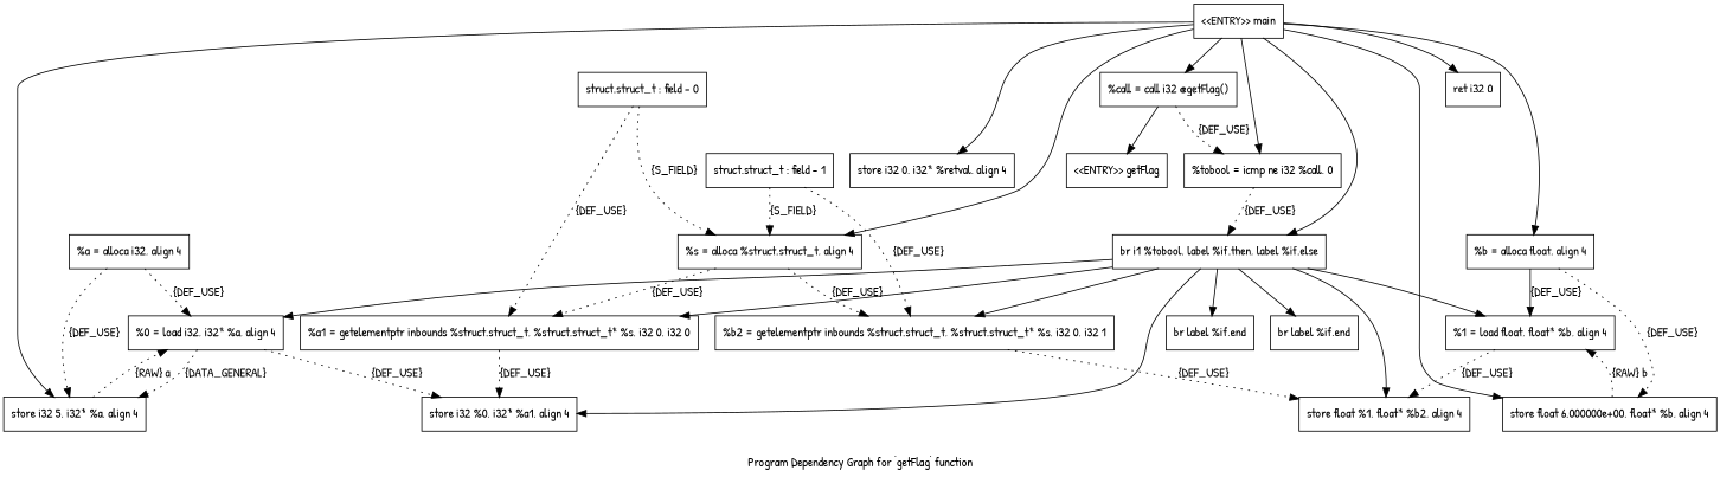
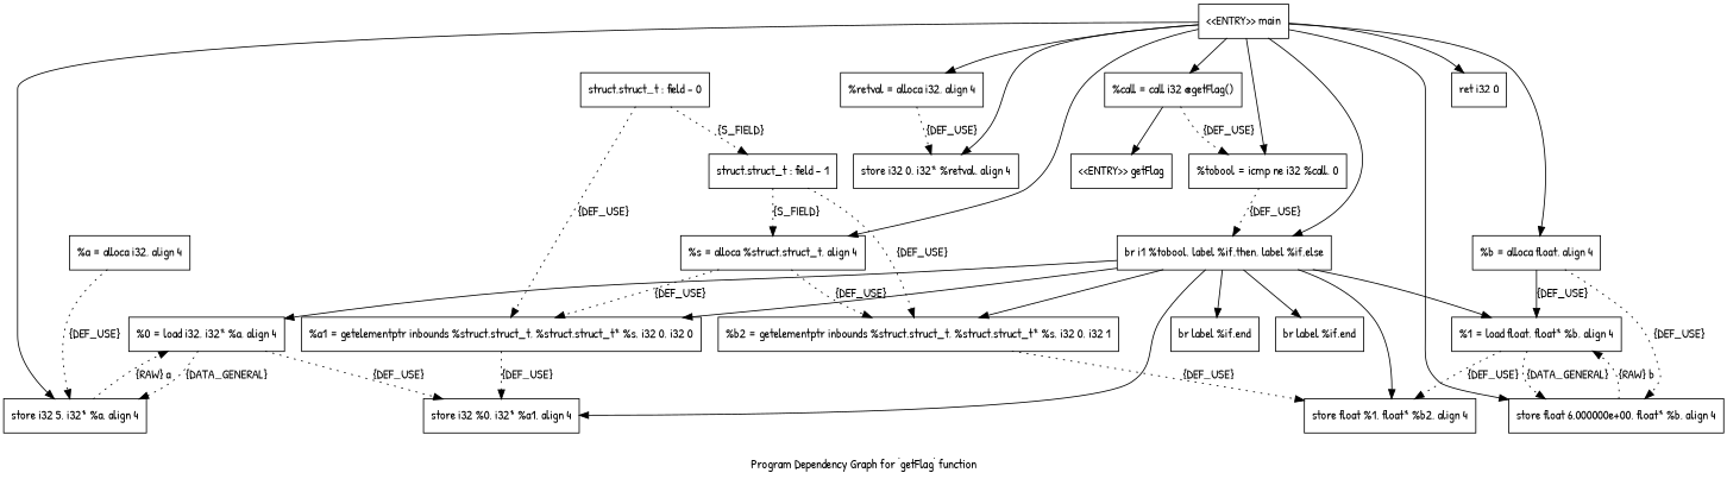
  digraph {
    fontname="Patrick Hand"
    label="Program Dependency Graph for 'getFlag' function"
    node [fontname="Patrick Hand" shape=record]
    edge [fontname="Patrick Hand" style=dotted]
    n1 [label="{\<\<ENTRY\>\> getFlag}"]
    n2 [label="{  %call = call i32 @getFlag()}"]
    n3 [label="{  %tobool = icmp ne i32 %call, 0}"]
    n4 [label="{  br i1 %tobool, label %if.then, label %if.else}"]
+   n5 [label="{  %retval = alloca i32, align 4}"]
    n6 [label="{  store i32 0, i32* %retval, align 4}"]
    n7 [label="{  %s = alloca %struct.struct_t, align 4}"]
    n8 [label="{  %a1 = getelementptr inbounds %struct.struct_t, %struct.struct_t* %s, i32 0, i32 0}"]
    n9 [label="{  %b2 = getelementptr inbounds %struct.struct_t, %struct.struct_t* %s, i32 0, i32 1}"]
    n10 [label="{  store i32 %0, i32* %a1, align 4}"]
    n11 [label="{  store float %1, float* %b2, align 4}"]
    n12 [label="{struct.struct_t : field - 0}"]
    n13 [label="{struct.struct_t : field - 1}"]
    n14 [label="{  %a = alloca i32, align 4}"]
    n15 [label="{  store i32 5, i32* %a, align 4}"]
    n16 [label="{  %0 = load i32, i32* %a, align 4}"]
    n17 [label="{  %b = alloca float, align 4}"]
    n18 [label="{  store float 6.000000e+00, float* %b, align 4}"]
    n19 [label="{  %1 = load float, float* %b, align 4}"]
    n20 [label="{  br label %if.end}"]
    n21 [label="{  br label %if.end}"]
    n22 [label="{\<\<ENTRY\>\> main}"]
    n23 [label="{  ret i32 0}"]
    n2 -> n1 [style=""]
    n2 -> n3 [label="{DEF_USE}"]
    n3 -> n4 [label="{DEF_USE}"]
    n4 -> n8 [style=""]
    n4 -> n9 [style=""]
    n4 -> n10 [style=""]
    n4 -> n11 [style=""]
    n4 -> n16 [style=""]
    n4 -> n19 [style=""]
    n4 -> n20 [style=""]
    n4 -> n21 [style=""]
+   n5 -> n6 [label="{DEF_USE}"]
    n7 -> n8 [label="{DEF_USE}"]
    n7 -> n9 [label="{DEF_USE}"]
    n8 -> n10 [label="{DEF_USE}"]
    n9 -> n11 [label="{DEF_USE}"]
-   n12 -> n7 [label="{S_FIELD}"]
+   n12 -> n13 [label="{S_FIELD}"]
    n12 -> n8 [label="{DEF_USE}"]
    n13 -> n7 [label="{S_FIELD}"]
    n13 -> n9 [label="{DEF_USE}"]
    n14 -> n15 [label="{DEF_USE}"]
-   n14 -> n16 [label="{DEF_USE}"]
    n15 -> n16 [label="{RAW} a"]
    n16 -> n10 [label="{DEF_USE}"]
    n16 -> n15 [label="{DATA_GENERAL}"]
    n17 -> n18 [label="{DEF_USE}"]
    n17 -> n19 [label="{DEF_USE}" style=solid]
    n18 -> n19 [label="{RAW} b"]
    n19 -> n11 [label="{DEF_USE}"]
+   n19 -> n18 [label="{DATA_GENERAL}"]
    n22 -> n2 [style=""]
    n22 -> n3 [style=""]
    n22 -> n4 [style=""]
+   n22 -> n5 [style=""]
    n22 -> n6 [style=""]
    n22 -> n7 [style=""]
    n22 -> n15 [style=""]
    n22 -> n17 [style=""]
    n22 -> n18 [style=""]
    n22 -> n23 [style=""]
  }
